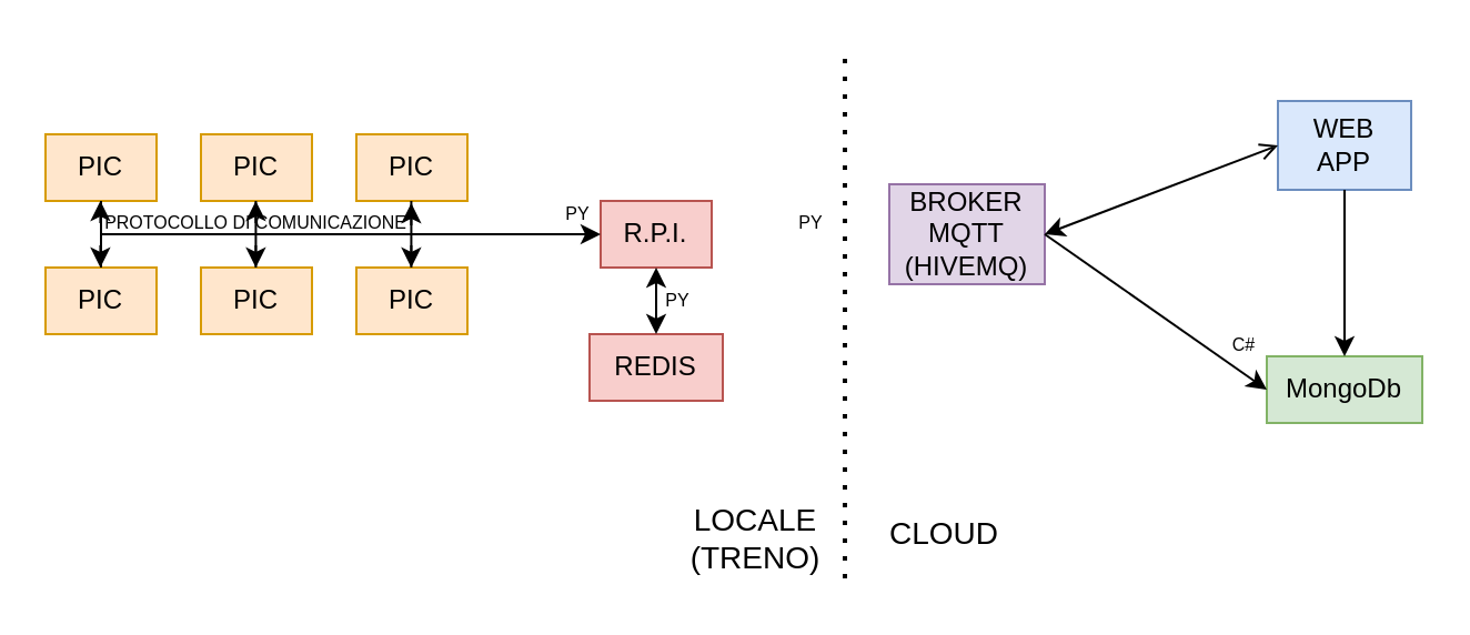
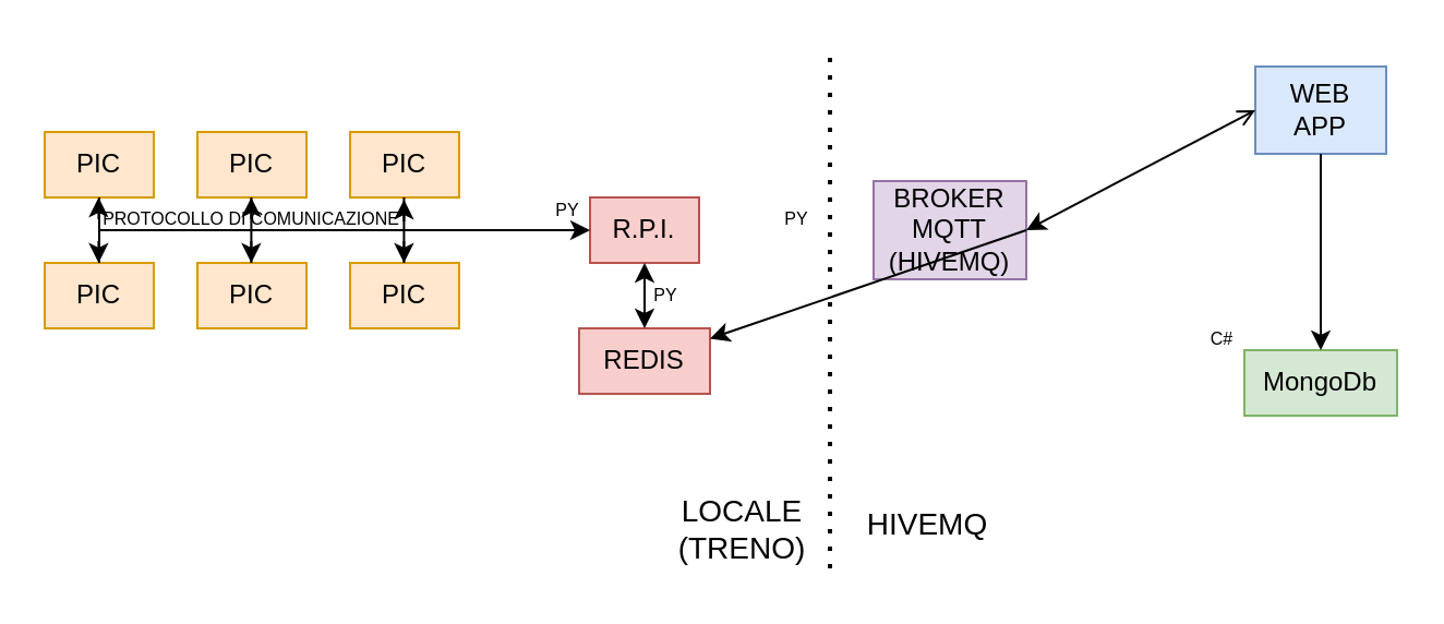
  <mxCell id="0" />
  <mxCell id="1" parent="0" />
  <mxCell id="2" value="PIC" style="rounded=0;whiteSpace=wrap;html=1;fillColor=#ffe6cc;strokeColor=#d79b00;" parent="1" vertex="1"><mxGeometry x="160" y="120" width="50" height="30" as="geometry" /></mxCell>
  <mxCell id="3" value="PIC" style="rounded=0;whiteSpace=wrap;html=1;fillColor=#ffe6cc;strokeColor=#d79b00;" parent="1" vertex="1"><mxGeometry x="90" y="120" width="50" height="30" as="geometry" /></mxCell>
  <mxCell id="4" value="PIC" style="rounded=0;whiteSpace=wrap;html=1;fillColor=#ffe6cc;strokeColor=#d79b00;" parent="1" vertex="1"><mxGeometry x="20" y="120" width="50" height="30" as="geometry" /></mxCell>
  <mxCell id="5" value="PIC" style="rounded=0;whiteSpace=wrap;html=1;fillColor=#ffe6cc;strokeColor=#d79b00;" parent="1" vertex="1"><mxGeometry x="160" y="60" width="50" height="30" as="geometry" /></mxCell>
  <mxCell id="6" value="PIC" style="rounded=0;whiteSpace=wrap;html=1;fillColor=#ffe6cc;strokeColor=#d79b00;" parent="1" vertex="1"><mxGeometry x="90" y="60" width="50" height="30" as="geometry" /></mxCell>
  <mxCell id="7" value="PIC" style="rounded=0;whiteSpace=wrap;html=1;fillColor=#ffe6cc;strokeColor=#d79b00;" parent="1" vertex="1"><mxGeometry x="20" y="60" width="50" height="30" as="geometry" /></mxCell>
  <mxCell id="8" value="R.P.I." style="rounded=0;whiteSpace=wrap;html=1;fillColor=#f8cecc;strokeColor=#b85450;" parent="1" vertex="1"><mxGeometry x="270" y="90" width="50" height="30" as="geometry" /></mxCell>
  <mxCell id="9" value="REDIS" style="rounded=0;whiteSpace=wrap;html=1;fillColor=#f8cecc;strokeColor=#b85450;" parent="1" vertex="1"><mxGeometry x="265" y="150" width="60" height="30" as="geometry" /></mxCell>
  <mxCell id="10" value="BROKER&lt;br&gt;MQTT&lt;br&gt;(HIVEMQ)" style="rounded=0;whiteSpace=wrap;html=1;fillColor=#e1d5e7;strokeColor=#9673a6;" parent="1" vertex="1"><mxGeometry x="400" y="82.5" width="70" height="45" as="geometry" /></mxCell>
- <mxCell id="11" value="WEB&lt;br&gt;APP" style="rounded=0;whiteSpace=wrap;html=1;fillColor=#dae8fc;strokeColor=#6c8ebf;" parent="1" vertex="1"><mxGeometry x="575" y="45" width="60" height="40" as="geometry" /></mxCell>
+ <mxCell id="11" value="WEB&lt;br&gt;APP" style="rounded=0;whiteSpace=wrap;html=1;fillColor=#dae8fc;strokeColor=#6c8ebf;" parent="1" vertex="1"><mxGeometry x="575" y="30" width="60" height="40" as="geometry" /></mxCell>
  <mxCell id="12" value="MongoDb" style="rounded=0;whiteSpace=wrap;html=1;fillColor=#d5e8d4;strokeColor=#82b366;" parent="1" vertex="1"><mxGeometry x="570" y="160" width="70" height="30" as="geometry" /></mxCell>
  <mxCell id="13" value="" style="endArrow=none;dashed=1;html=1;dashPattern=1 3;strokeWidth=2;" parent="1" edge="1"><mxGeometry width="50" height="50" relative="1" as="geometry"><mxPoint x="380" y="260" as="sourcePoint" /><mxPoint x="380" y="20" as="targetPoint" /></mxGeometry></mxCell>
  <mxCell id="14" value="LOCALE (TRENO)" style="text;html=1;strokeColor=none;fillColor=none;align=center;verticalAlign=middle;whiteSpace=wrap;rounded=0;fontSize=14;" parent="1" vertex="1"><mxGeometry x="310" y="220" width="60" height="44" as="geometry" /></mxCell>
- <mxCell id="15" value="CLOUD" style="text;html=1;strokeColor=none;fillColor=none;align=center;verticalAlign=middle;whiteSpace=wrap;rounded=0;fontSize=14;" parent="1" vertex="1"><mxGeometry x="390" y="220" width="70" height="40" as="geometry" /></mxCell>
+ <mxCell id="15" value="HIVEMQ" style="text;html=1;strokeColor=none;fillColor=none;align=center;verticalAlign=middle;whiteSpace=wrap;rounded=0;fontSize=14;" parent="1" vertex="1"><mxGeometry x="390" y="220" width="70" height="40" as="geometry" /></mxCell>
  <mxCell id="16" value="" style="endArrow=classic;html=1;entryX=0;entryY=0.5;entryDx=0;entryDy=0;" parent="1" target="8" edge="1"><mxGeometry width="50" height="50" relative="1" as="geometry"><mxPoint x="45" y="105" as="sourcePoint" /><mxPoint x="200" y="230" as="targetPoint" /></mxGeometry></mxCell>
  <mxCell id="17" value="" style="endArrow=none;html=1;entryX=0.5;entryY=1;entryDx=0;entryDy=0;exitX=0.5;exitY=0;exitDx=0;exitDy=0;" parent="1" source="4" target="7" edge="1"><mxGeometry width="50" height="50" relative="1" as="geometry"><mxPoint x="0" y="250" as="sourcePoint" /><mxPoint x="50" y="200" as="targetPoint" /></mxGeometry></mxCell>
  <mxCell id="18" value="" style="endArrow=none;html=1;entryX=0.5;entryY=1;entryDx=0;entryDy=0;exitX=0.5;exitY=0;exitDx=0;exitDy=0;" parent="1" edge="1"><mxGeometry width="50" height="50" relative="1" as="geometry"><mxPoint x="114.71" y="120" as="sourcePoint" /><mxPoint x="114.71" y="90" as="targetPoint" /></mxGeometry></mxCell>
  <mxCell id="19" value="" style="endArrow=none;html=1;entryX=0.5;entryY=1;entryDx=0;entryDy=0;exitX=0.5;exitY=0;exitDx=0;exitDy=0;" parent="1" edge="1"><mxGeometry width="50" height="50" relative="1" as="geometry"><mxPoint x="184.71" y="120" as="sourcePoint" /><mxPoint x="184.71" y="90" as="targetPoint" /></mxGeometry></mxCell>
  <mxCell id="20" value="PY" style="text;html=1;strokeColor=none;fillColor=none;align=center;verticalAlign=middle;whiteSpace=wrap;rounded=0;fontSize=8;" parent="1" vertex="1"><mxGeometry x="350" y="90" width="30" height="20" as="geometry" /></mxCell>
  <mxCell id="21" value="PROTOCOLLO DI COMUNICAZIONE" style="text;html=1;strokeColor=none;fillColor=none;align=center;verticalAlign=middle;whiteSpace=wrap;rounded=0;fontSize=8;" parent="1" vertex="1"><mxGeometry x="40" y="90" width="150" height="20" as="geometry" /></mxCell>
  <mxCell id="22" value="PY" style="text;html=1;strokeColor=none;fillColor=none;align=center;verticalAlign=middle;whiteSpace=wrap;rounded=0;fontSize=8;" parent="1" vertex="1"><mxGeometry x="245" y="86" width="30" height="20" as="geometry" /></mxCell>
  <mxCell id="23" value="PY" style="text;html=1;strokeColor=none;fillColor=none;align=center;verticalAlign=middle;whiteSpace=wrap;rounded=0;fontSize=8;" parent="1" vertex="1"><mxGeometry x="290" y="125" width="30" height="20" as="geometry" /></mxCell>
  <mxCell id="24" value="" style="endArrow=classic;startArrow=classic;html=1;fontSize=8;entryX=0.5;entryY=1;entryDx=0;entryDy=0;exitX=0.5;exitY=0;exitDx=0;exitDy=0;" parent="1" source="9" target="8" edge="1"><mxGeometry width="50" height="50" relative="1" as="geometry"><mxPoint x="230" y="180" as="sourcePoint" /><mxPoint x="280" y="130" as="targetPoint" /></mxGeometry></mxCell>
  <mxCell id="25" value="" style="endArrow=classic;html=1;fontSize=8;" parent="1" edge="1"><mxGeometry width="50" height="50" relative="1" as="geometry"><mxPoint x="44.71" y="100" as="sourcePoint" /><mxPoint x="44.71" y="90" as="targetPoint" /></mxGeometry></mxCell>
  <mxCell id="26" value="" style="endArrow=classic;html=1;fontSize=8;" parent="1" edge="1"><mxGeometry width="50" height="50" relative="1" as="geometry"><mxPoint x="184.71" y="101" as="sourcePoint" /><mxPoint x="184.71" y="91" as="targetPoint" /></mxGeometry></mxCell>
  <mxCell id="27" value="" style="endArrow=classic;html=1;fontSize=8;" parent="1" edge="1"><mxGeometry width="50" height="50" relative="1" as="geometry"><mxPoint x="114.71" y="100" as="sourcePoint" /><mxPoint x="114.71" y="90" as="targetPoint" /></mxGeometry></mxCell>
  <mxCell id="28" value="" style="endArrow=classic;html=1;fontSize=8;" parent="1" edge="1"><mxGeometry width="50" height="50" relative="1" as="geometry"><mxPoint x="184.71" y="110" as="sourcePoint" /><mxPoint x="184.71" y="120" as="targetPoint" /></mxGeometry></mxCell>
  <mxCell id="29" value="" style="endArrow=classic;html=1;fontSize=8;" parent="1" edge="1"><mxGeometry width="50" height="50" relative="1" as="geometry"><mxPoint x="114.71" y="110" as="sourcePoint" /><mxPoint x="114.71" y="120" as="targetPoint" /></mxGeometry></mxCell>
  <mxCell id="30" value="" style="endArrow=classic;html=1;fontSize=8;" parent="1" edge="1"><mxGeometry width="50" height="50" relative="1" as="geometry"><mxPoint x="44.71" y="110" as="sourcePoint" /><mxPoint x="44.71" y="120" as="targetPoint" /></mxGeometry></mxCell>
  <mxCell id="31" value="" style="endArrow=open;html=1;fontSize=8;entryX=0;entryY=0.5;entryDx=0;entryDy=0;exitX=1;exitY=0.5;exitDx=0;exitDy=0;startArrow=classic;startFill=1;" parent="1" source="10" target="11" edge="1"><mxGeometry width="50" height="50" relative="1" as="geometry"><mxPoint x="530" y="80" as="sourcePoint" /><mxPoint x="550" y="120" as="targetPoint" /></mxGeometry></mxCell>
- <mxCell id="32" value="" style="endArrow=classic;html=1;entryX=0;entryY=0.5;entryDx=0;entryDy=0;exitX=1;exitY=0.5;exitDx=0;exitDy=0;" parent="1" source="10" target="12" edge="1"><mxGeometry width="50" height="50" relative="1" as="geometry"><mxPoint x="440" y="220" as="sourcePoint" /><mxPoint x="490" y="170" as="targetPoint" /></mxGeometry></mxCell>
+ <mxCell id="32" value="" style="endArrow=classic;html=1;exitX=1;exitY=0.5;exitDx=0;exitDy=0;" parent="1" source="10" target="9" edge="1"><mxGeometry width="50" height="50" relative="1" as="geometry"><mxPoint x="440" y="220" as="sourcePoint" /><mxPoint x="490" y="170" as="targetPoint" /></mxGeometry></mxCell>
  <mxCell id="33" value="" style="endArrow=classic;html=1;exitX=0.5;exitY=1;exitDx=0;exitDy=0;entryX=0.5;entryY=0;entryDx=0;entryDy=0;" parent="1" source="11" target="12" edge="1"><mxGeometry width="50" height="50" relative="1" as="geometry"><mxPoint x="680" y="180" as="sourcePoint" /><mxPoint x="730" y="130" as="targetPoint" /></mxGeometry></mxCell>
  <mxCell id="34" value="C#" style="text;html=1;strokeColor=none;fillColor=none;align=center;verticalAlign=middle;whiteSpace=wrap;rounded=0;fontSize=8;" parent="1" vertex="1"><mxGeometry x="545" y="145" width="30" height="20" as="geometry" /></mxCell>
